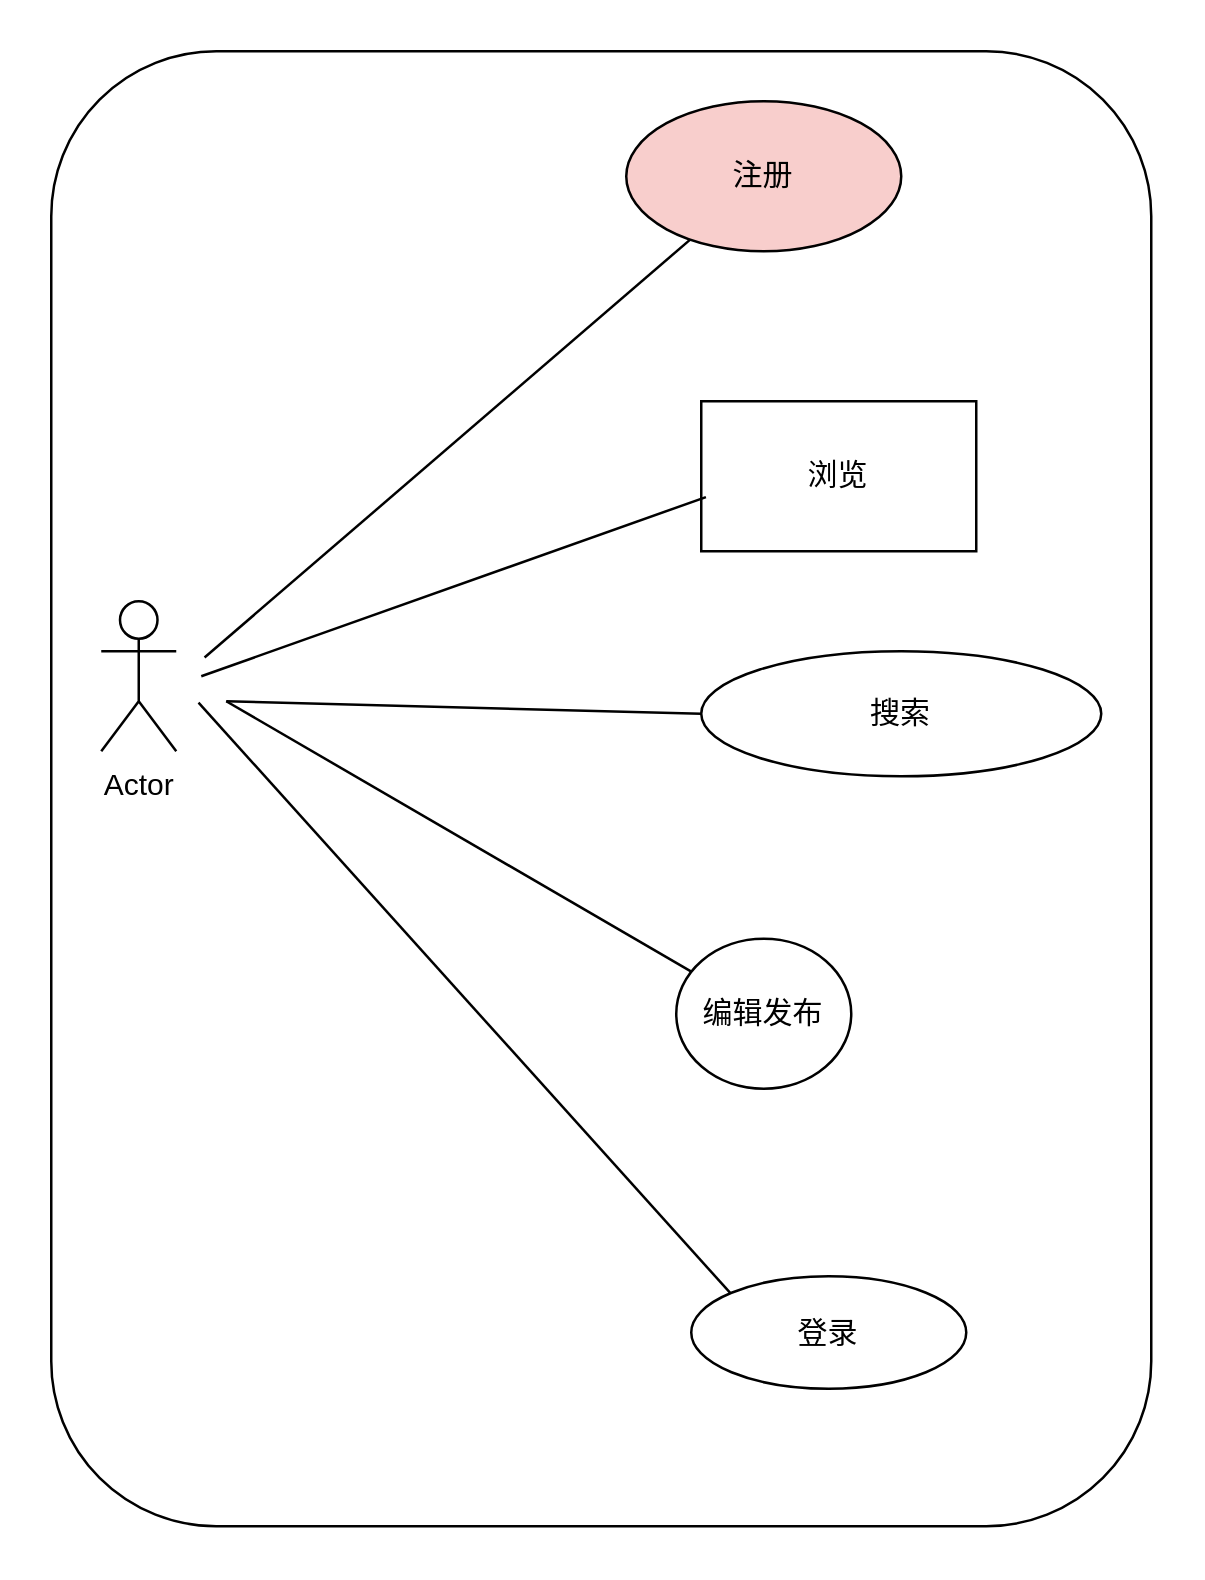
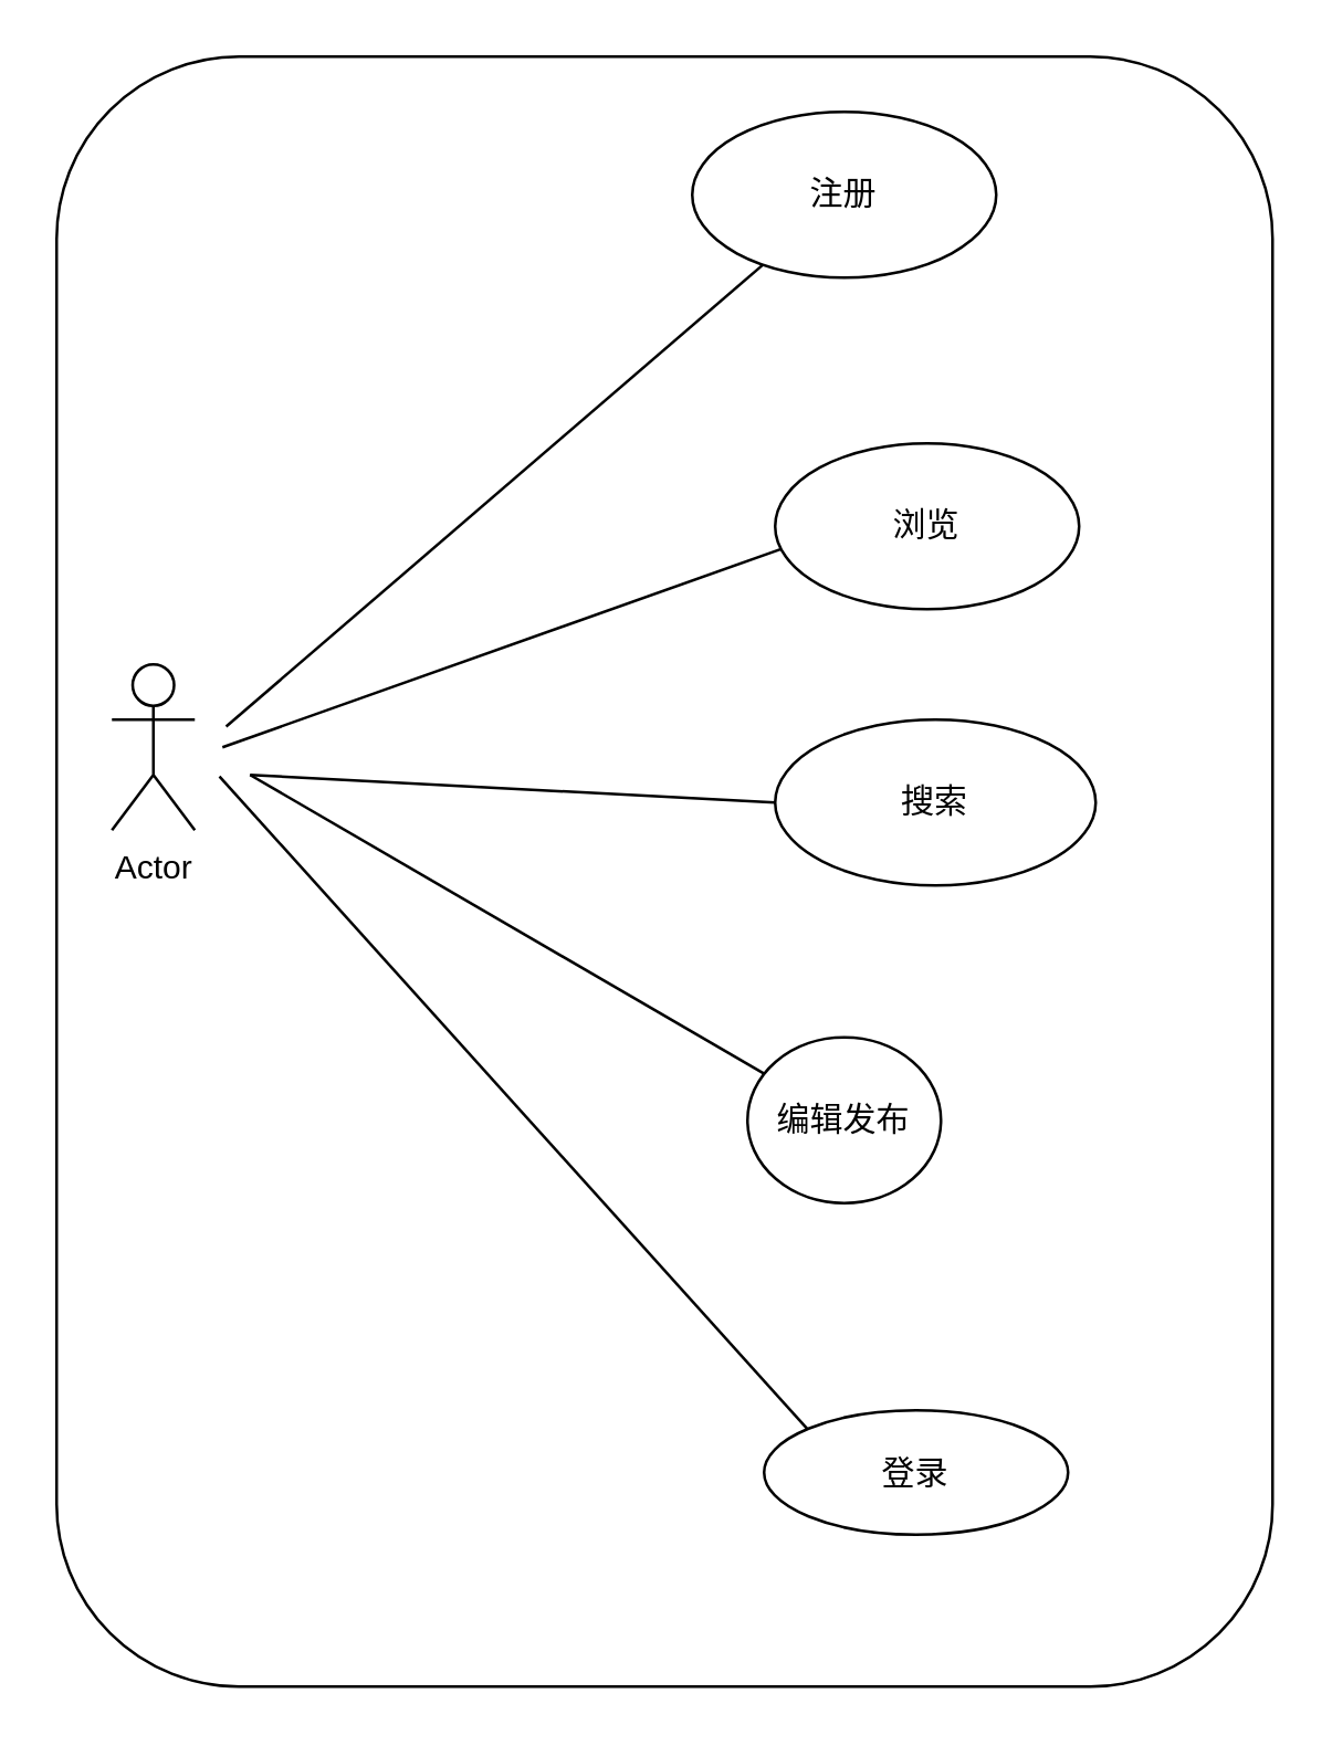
  <mxCell id="0" />
  <mxCell id="1" parent="0" />
  <mxCell id="2" value="" style="rounded=1;whiteSpace=wrap;html=1;" vertex="1" parent="1"><mxGeometry x="20" y="20" width="440" height="590" as="geometry" /></mxCell>
  <mxCell id="3" value="登录" style="ellipse;whiteSpace=wrap;html=1;" vertex="1" parent="1"><mxGeometry x="276" y="510" width="110" height="45" as="geometry" /></mxCell>
- <mxCell id="4" value="注册" style="ellipse;whiteSpace=wrap;html=1;fillColor=#f8cecc;" vertex="1" parent="1"><mxGeometry x="250" y="40" width="110" height="60" as="geometry" /></mxCell>
+ <mxCell id="4" value="注册" style="ellipse;whiteSpace=wrap;html=1;" vertex="1" parent="1"><mxGeometry x="250" y="40" width="110" height="60" as="geometry" /></mxCell>
  <mxCell id="5" value="编辑发布" style="ellipse;whiteSpace=wrap;html=1;" vertex="1" parent="1"><mxGeometry x="270" y="375" width="70" height="60" as="geometry" /></mxCell>
- <mxCell id="6" value="搜索" style="ellipse;whiteSpace=wrap;html=1;" vertex="1" parent="1"><mxGeometry x="280" y="260" width="160" height="50" as="geometry" /></mxCell>
+ <mxCell id="6" value="搜索" style="ellipse;whiteSpace=wrap;html=1;" vertex="1" parent="1"><mxGeometry x="280" y="260" width="116" height="60" as="geometry" /></mxCell>
  <mxCell id="7" value="" style="endArrow=none;html=1;rounded=0;exitX=0.87;exitY=0.65;exitDx=0;exitDy=0;exitPerimeter=0;" edge="1" parent="1" target="4"><mxGeometry width="50" height="50" relative="1" as="geometry"><mxPoint x="81.325" y="262.5" as="sourcePoint" /><mxPoint x="120" y="270" as="targetPoint" /></mxGeometry></mxCell>
  <mxCell id="8" value="" style="endArrow=none;html=1;rounded=0;entryX=0;entryY=0;entryDx=0;entryDy=0;exitX=0.879;exitY=0.028;exitDx=0;exitDy=0;exitPerimeter=0;" edge="1" parent="1" target="3"><mxGeometry width="50" height="50" relative="1" as="geometry"><mxPoint x="78.91" y="280.56" as="sourcePoint" /><mxPoint x="120" y="270" as="targetPoint" /></mxGeometry></mxCell>
  <mxCell id="9" value="" style="endArrow=none;html=1;rounded=0;" edge="1" parent="1" target="5"><mxGeometry width="50" height="50" relative="1" as="geometry"><mxPoint x="90" y="280" as="sourcePoint" /><mxPoint x="120" y="270" as="targetPoint" /></mxGeometry></mxCell>
  <mxCell id="10" value="" style="endArrow=none;html=1;rounded=0;entryX=0;entryY=0.5;entryDx=0;entryDy=0;" edge="1" parent="1" target="6"><mxGeometry width="50" height="50" relative="1" as="geometry"><mxPoint x="90" y="280" as="sourcePoint" /><mxPoint x="280" y="430" as="targetPoint" /></mxGeometry></mxCell>
- <mxCell id="11" value="浏览" style="whiteSpace=wrap;html=1;rounded=0;" vertex="1" parent="1"><mxGeometry x="280" y="160" width="110" height="60" as="geometry" /></mxCell>
+ <mxCell id="11" value="浏览" style="ellipse;whiteSpace=wrap;html=1;" vertex="1" parent="1"><mxGeometry x="280" y="160" width="110" height="60" as="geometry" /></mxCell>
  <mxCell id="12" value="" style="endArrow=none;html=1;rounded=0;entryX=0.017;entryY=0.639;entryDx=0;entryDy=0;entryPerimeter=0;" edge="1" parent="1" target="11"><mxGeometry width="50" height="50" relative="1" as="geometry"><mxPoint x="80" y="270" as="sourcePoint" /><mxPoint x="120" y="270" as="targetPoint" /></mxGeometry></mxCell>
  <mxCell id="13" value="Actor" style="shape=umlActor;verticalLabelPosition=bottom;verticalAlign=top;html=1;outlineConnect=0;" vertex="1" parent="1"><mxGeometry x="40" y="240" width="30" height="60" as="geometry" /></mxCell>
